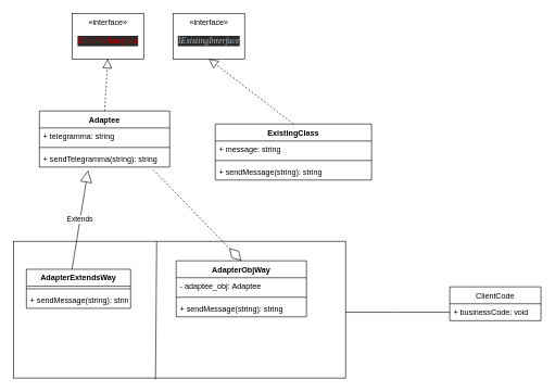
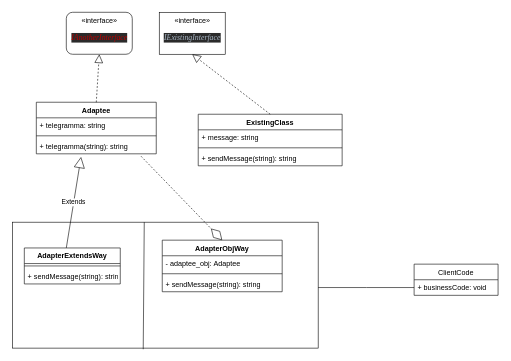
  <mxCell id="0" />
  <mxCell id="1" parent="0" />
  <mxCell id="2" value="ClientCode" style="swimlane;fontStyle=0;childLayout=stackLayout;horizontal=1;startSize=26;fillColor=none;horizontalStack=0;resizeParent=1;resizeParentMax=0;resizeLast=0;collapsible=1;marginBottom=0;" vertex="1" parent="1"><mxGeometry x="690" y="440" width="140" height="52" as="geometry" /></mxCell>
  <mxCell id="3" value="+ businessCode: void" style="text;strokeColor=none;fillColor=none;align=left;verticalAlign=top;spacingLeft=4;spacingRight=4;overflow=hidden;rotatable=0;points=[[0,0.5],[1,0.5]];portConstraint=eastwest;" vertex="1" parent="2"><mxGeometry y="26" width="140" height="26" as="geometry" /></mxCell>
- <mxCell id="4" value="«interface»&lt;br&gt;&lt;pre style=&quot;background-color: rgb(43 , 43 , 43) ; font-family: &amp;#34;ubuntu&amp;#34; ; font-size: 9.8pt&quot;&gt;&lt;i&gt;&lt;font color=&quot;rgba(0, 0, 0, 0)&quot;&gt;IAnotherInterface&lt;/font&gt;&lt;/i&gt;&lt;/pre&gt;" style="html=1;" vertex="1" parent="1"><mxGeometry x="110" y="20" width="110" height="70" as="geometry" /></mxCell>
+ <mxCell id="4" value="«interface»&lt;br&gt;&lt;pre style=&quot;background-color: rgb(43 , 43 , 43) ; font-family: &amp;#34;ubuntu&amp;#34; ; font-size: 9.8pt&quot;&gt;&lt;i&gt;&lt;font color=&quot;rgba(0, 0, 0, 0)&quot;&gt;IAnotherInterface&lt;/font&gt;&lt;/i&gt;&lt;/pre&gt;" style="html=1;rounded=1;" vertex="1" parent="1"><mxGeometry x="110" y="20" width="110" height="70" as="geometry" /></mxCell>
  <mxCell id="5" value="«interface»&lt;br&gt;&lt;pre style=&quot;background-color: #2b2b2b ; color: #a9b7c6 ; font-family: &amp;#34;ubuntu&amp;#34; ; font-size: 9.8pt&quot;&gt;&lt;i&gt;IExistingInterface&lt;/i&gt;&lt;/pre&gt;" style="html=1;" vertex="1" parent="1"><mxGeometry x="265" y="20" width="110" height="70" as="geometry" /></mxCell>
  <mxCell id="6" value="Adaptee" style="swimlane;fontStyle=1;align=center;verticalAlign=top;childLayout=stackLayout;horizontal=1;startSize=26;horizontalStack=0;resizeParent=1;resizeParentMax=0;resizeLast=0;collapsible=1;marginBottom=0;" vertex="1" parent="1"><mxGeometry x="60" y="170" width="200" height="86" as="geometry" /></mxCell>
  <mxCell id="7" value="" style="endArrow=block;dashed=1;endFill=0;endSize=12;html=1;rounded=0;entryX=0.5;entryY=1;entryDx=0;entryDy=0;" edge="1" parent="6" target="4"><mxGeometry width="160" relative="1" as="geometry"><mxPoint x="100" as="sourcePoint" /><mxPoint x="260" as="targetPoint" /></mxGeometry></mxCell>
  <mxCell id="8" value="+ telegramma: string" style="text;strokeColor=none;fillColor=none;align=left;verticalAlign=top;spacingLeft=4;spacingRight=4;overflow=hidden;rotatable=0;points=[[0,0.5],[1,0.5]];portConstraint=eastwest;" vertex="1" parent="6"><mxGeometry y="26" width="200" height="26" as="geometry" /></mxCell>
  <mxCell id="9" value="" style="line;strokeWidth=1;fillColor=none;align=left;verticalAlign=middle;spacingTop=-1;spacingLeft=3;spacingRight=3;rotatable=0;labelPosition=right;points=[];portConstraint=eastwest;" vertex="1" parent="6"><mxGeometry y="52" width="200" height="8" as="geometry" /></mxCell>
- <mxCell id="10" value="+ sendTelegramma(string): string" style="text;strokeColor=none;fillColor=none;align=left;verticalAlign=top;spacingLeft=4;spacingRight=4;overflow=hidden;rotatable=0;points=[[0,0.5],[1,0.5]];portConstraint=eastwest;" vertex="1" parent="6"><mxGeometry y="60" width="200" height="26" as="geometry" /></mxCell>
+ <mxCell id="10" value="+ telegramma(string): string" style="text;strokeColor=none;fillColor=none;align=left;verticalAlign=top;spacingLeft=4;spacingRight=4;overflow=hidden;rotatable=0;points=[[0,0.5],[1,0.5]];portConstraint=eastwest;" vertex="1" parent="6"><mxGeometry y="60" width="200" height="26" as="geometry" /></mxCell>
  <mxCell id="11" value="ExistingClass" style="swimlane;fontStyle=1;align=center;verticalAlign=top;childLayout=stackLayout;horizontal=1;startSize=26;horizontalStack=0;resizeParent=1;resizeParentMax=0;resizeLast=0;collapsible=1;marginBottom=0;" vertex="1" parent="1"><mxGeometry x="330" y="190" width="240" height="86" as="geometry" /></mxCell>
  <mxCell id="12" value="" style="endArrow=block;dashed=1;endFill=0;endSize=12;html=1;rounded=0;entryX=0.5;entryY=1;entryDx=0;entryDy=0;" edge="1" parent="11" target="5"><mxGeometry width="160" relative="1" as="geometry"><mxPoint x="120" as="sourcePoint" /><mxPoint x="280" as="targetPoint" /></mxGeometry></mxCell>
  <mxCell id="13" value="+ message: string" style="text;strokeColor=none;fillColor=none;align=left;verticalAlign=top;spacingLeft=4;spacingRight=4;overflow=hidden;rotatable=0;points=[[0,0.5],[1,0.5]];portConstraint=eastwest;" vertex="1" parent="11"><mxGeometry y="26" width="240" height="26" as="geometry" /></mxCell>
  <mxCell id="14" value="" style="line;strokeWidth=1;fillColor=none;align=left;verticalAlign=middle;spacingTop=-1;spacingLeft=3;spacingRight=3;rotatable=0;labelPosition=right;points=[];portConstraint=eastwest;" vertex="1" parent="11"><mxGeometry y="52" width="240" height="8" as="geometry" /></mxCell>
  <mxCell id="15" value="+ sendMessage(string): string" style="text;strokeColor=none;fillColor=none;align=left;verticalAlign=top;spacingLeft=4;spacingRight=4;overflow=hidden;rotatable=0;points=[[0,0.5],[1,0.5]];portConstraint=eastwest;" vertex="1" parent="11"><mxGeometry y="60" width="240" height="26" as="geometry" /></mxCell>
  <mxCell id="16" value="" style="rounded=0;whiteSpace=wrap;html=1;fillColor=none;" vertex="1" parent="1"><mxGeometry x="20" y="370" width="510" height="210" as="geometry" /></mxCell>
  <mxCell id="17" value="AdapterExtendsWay" style="swimlane;fontStyle=1;align=center;verticalAlign=top;childLayout=stackLayout;horizontal=1;startSize=26;horizontalStack=0;resizeParent=1;resizeParentMax=0;resizeLast=0;collapsible=1;marginBottom=0;fillColor=none;" vertex="1" parent="1"><mxGeometry x="40" y="413" width="160" height="60" as="geometry" /></mxCell>
  <mxCell id="18" value="Extends" style="endArrow=block;endSize=16;endFill=0;html=1;rounded=0;entryX=0.373;entryY=1.197;entryDx=0;entryDy=0;entryPerimeter=0;" edge="1" parent="17" target="10"><mxGeometry width="160" relative="1" as="geometry"><mxPoint x="70" as="sourcePoint" /><mxPoint x="230" as="targetPoint" /></mxGeometry></mxCell>
  <mxCell id="19" value="" style="line;strokeWidth=1;fillColor=none;align=left;verticalAlign=middle;spacingTop=-1;spacingLeft=3;spacingRight=3;rotatable=0;labelPosition=right;points=[];portConstraint=eastwest;" vertex="1" parent="17"><mxGeometry y="26" width="160" height="8" as="geometry" /></mxCell>
  <mxCell id="20" value="+ sendMessage(string): string" style="text;strokeColor=none;fillColor=none;align=left;verticalAlign=top;spacingLeft=4;spacingRight=4;overflow=hidden;rotatable=0;points=[[0,0.5],[1,0.5]];portConstraint=eastwest;" vertex="1" parent="17"><mxGeometry y="34" width="160" height="26" as="geometry" /></mxCell>
  <mxCell id="21" value="AdapterObjWay" style="swimlane;fontStyle=1;align=center;verticalAlign=top;childLayout=stackLayout;horizontal=1;startSize=26;horizontalStack=0;resizeParent=1;resizeParentMax=0;resizeLast=0;collapsible=1;marginBottom=0;fillColor=none;" vertex="1" parent="1"><mxGeometry x="270" y="400" width="200" height="86" as="geometry" /></mxCell>
  <mxCell id="22" value="- adaptee_obj: Adaptee" style="text;strokeColor=none;fillColor=none;align=left;verticalAlign=top;spacingLeft=4;spacingRight=4;overflow=hidden;rotatable=0;points=[[0,0.5],[1,0.5]];portConstraint=eastwest;" vertex="1" parent="21"><mxGeometry y="26" width="200" height="26" as="geometry" /></mxCell>
  <mxCell id="23" value="" style="line;strokeWidth=1;fillColor=none;align=left;verticalAlign=middle;spacingTop=-1;spacingLeft=3;spacingRight=3;rotatable=0;labelPosition=right;points=[];portConstraint=eastwest;" vertex="1" parent="21"><mxGeometry y="52" width="200" height="8" as="geometry" /></mxCell>
  <mxCell id="24" value="+ sendMessage(string): string" style="text;strokeColor=none;fillColor=none;align=left;verticalAlign=top;spacingLeft=4;spacingRight=4;overflow=hidden;rotatable=0;points=[[0,0.5],[1,0.5]];portConstraint=eastwest;" vertex="1" parent="21"><mxGeometry y="60" width="200" height="26" as="geometry" /></mxCell>
  <mxCell id="25" value="" style="endArrow=diamondThin;endFill=0;endSize=24;html=1;rounded=0;exitX=0.873;exitY=1.154;exitDx=0;exitDy=0;exitPerimeter=0;entryX=0.5;entryY=0;entryDx=0;entryDy=0;dashed=1;" edge="1" parent="1" source="10" target="21"><mxGeometry width="160" relative="1" as="geometry"><mxPoint x="220" y="340" as="sourcePoint" /><mxPoint x="380" y="340" as="targetPoint" /></mxGeometry></mxCell>
  <mxCell id="26" value="" style="endArrow=none;html=1;rounded=0;exitX=0.428;exitY=1.009;exitDx=0;exitDy=0;exitPerimeter=0;" edge="1" parent="1" source="16"><mxGeometry width="50" height="50" relative="1" as="geometry"><mxPoint x="190" y="400" as="sourcePoint" /><mxPoint x="240" y="370" as="targetPoint" /></mxGeometry></mxCell>
  <mxCell id="27" value="" style="endArrow=none;html=1;edgeStyle=orthogonalEdgeStyle;rounded=0;fontColor=none;" edge="1" parent="1" source="3"><mxGeometry relative="1" as="geometry"><mxPoint x="530" y="479" as="sourcePoint" /><mxPoint x="530" y="479" as="targetPoint" /></mxGeometry></mxCell>
